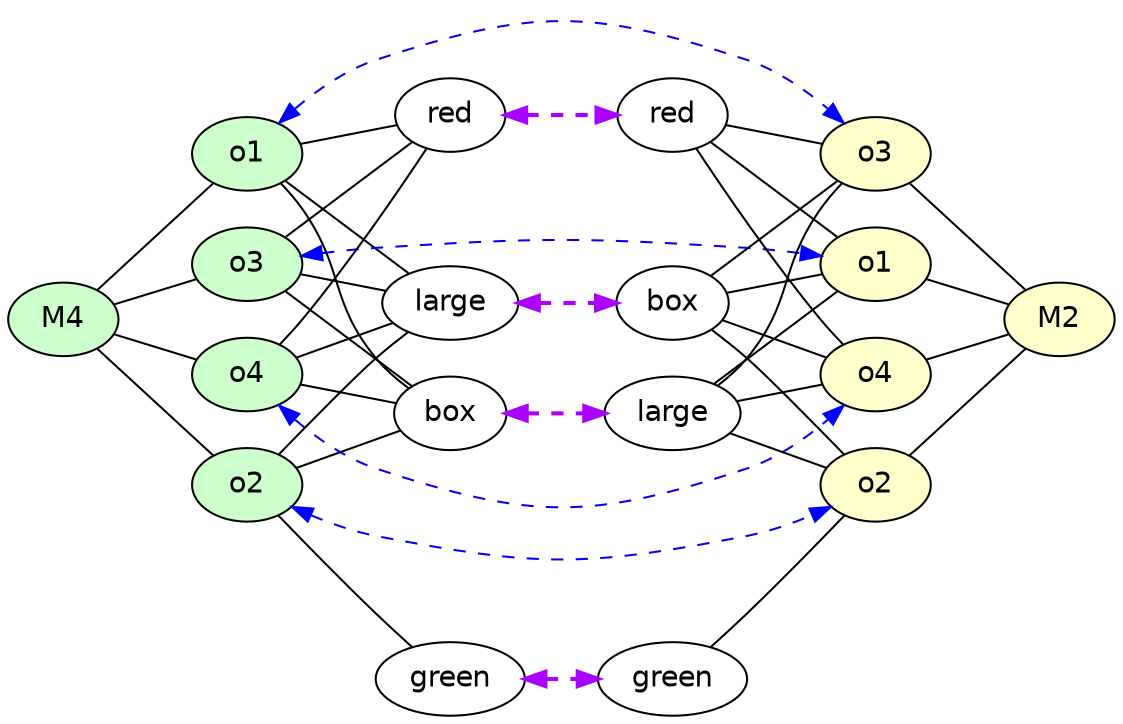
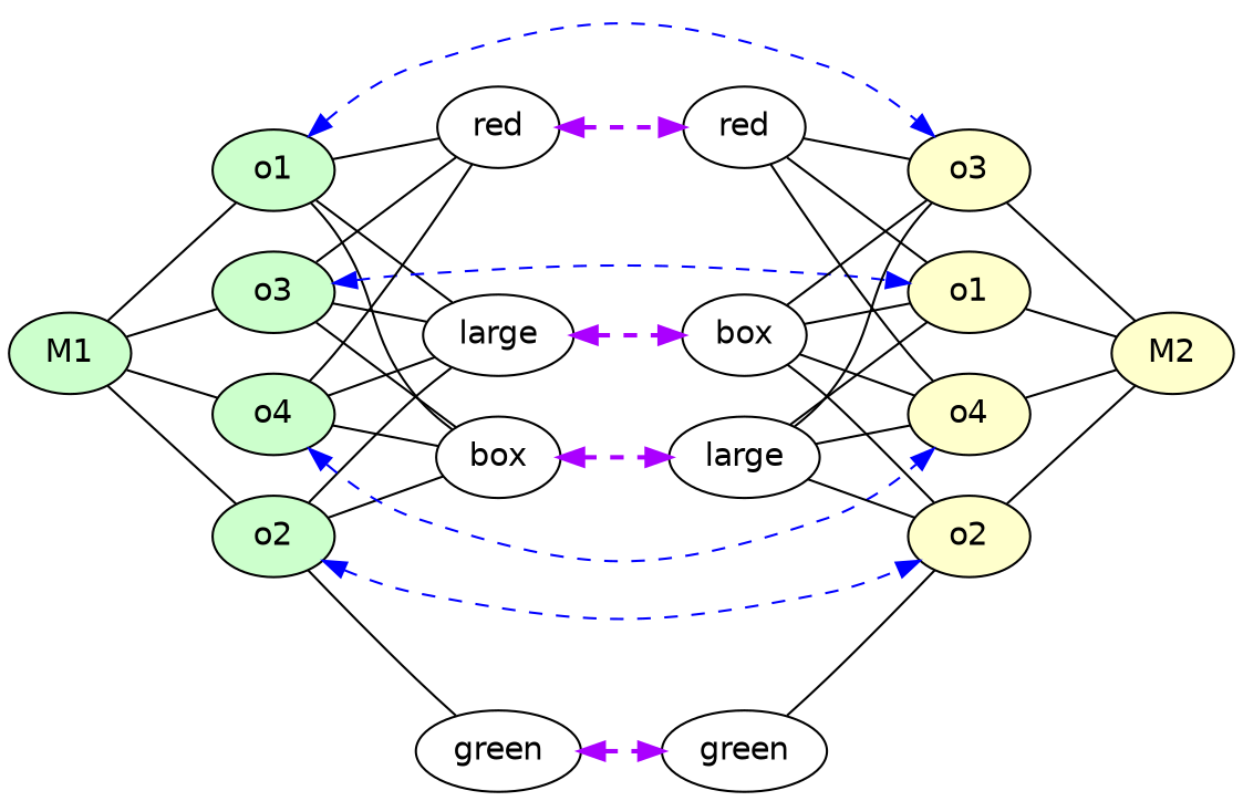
  strict digraph {
    rankdir=LR
    node [fontname=Helvetica shape=oval style=filled]
    edge [constraint=true dir=none]
-   M1 [fillcolor="#CCFFCC" height=0.5 width=0.75 label=M4]
+   M1 [fillcolor="#CCFFCC" height=0.5 width=0.75]
    n2 [fillcolor="#CCFFCC" height=0.5 label=o1 width=0.75]
    n3 [fillcolor="#CCFFCC" height=0.5 label=o2 width=0.75]
    n4 [fillcolor="#CCFFCC" height=0.5 label=o3 width=0.75]
    n5 [fillcolor="#CCFFCC" height=0.5 label=o4 width=0.75]
    n6 [height=0.5 label=red width=0.75 style=""]
    n7 [height=0.5 label=box width=0.75 style=""]
    n8 [height=0.5 label=large width=0.86659 style=""]
    n9 [fillcolor="#FFFFCC" height=0.5 label=o3 width=0.75]
    n10 [fillcolor="#FFFFCC" height=0.5 label=o2 width=0.75]
    n11 [height=0.5 label=green width=0.93881 style=""]
    n12 [fillcolor="#FFFFCC" height=0.5 label=o1 width=0.75]
    n13 [fillcolor="#FFFFCC" height=0.5 label=o4 width=0.75]
    M2 [fillcolor="#FFFFCC" height=0.5 width=0.75]
    n15 [height=0.5 label=red width=0.75 style=""]
    n16 [height=0.5 label=large width=0.86659 style=""]
    n17 [height=0.5 label=box width=0.75 style=""]
    n18 [height=0.5 label=green width=0.93881 style=""]
    M1 -> n2 [penwidth=1]
    M1 -> n3 [penwidth=1]
    M1 -> n4 [penwidth=1]
    M1 -> n5 [penwidth=1]
    n2 -> n6
    n2 -> n7
    n2 -> n8
    n2 -> n9 [color=blue dir=both penwidth=1 style=dashed]
    n3 -> n7
    n3 -> n8
    n3 -> n10 [color=blue dir=both penwidth=1 style=dashed]
    n3 -> n11
    n4 -> n6
    n4 -> n7
    n4 -> n8
    n4 -> n12 [color=blue dir=both penwidth=1 style=dashed]
    n5 -> n6
    n5 -> n7
    n5 -> n8
    n5 -> n13 [color=blue dir=both penwidth=1 style=dashed]
    n6 -> n15 [color="#AA00FF" dir=both penwidth=2 style=dashed]
    n7 -> n16 [color="#AA00FF" dir=both penwidth=2 style=dashed]
    n8 -> n17 [color="#AA00FF" dir=both penwidth=2 style=dashed]
    n9 -> M2 [penwidth=1]
    n10 -> M2 [penwidth=1]
    n11 -> n18 [color="#AA00FF" dir=both penwidth=2 style=dashed]
    n12 -> M2 [penwidth=1]
    n13 -> M2 [penwidth=1]
    n15 -> n9
    n15 -> n12
    n15 -> n13
    n16 -> n9
    n16 -> n10
    n16 -> n12
    n16 -> n13
    n17 -> n9
    n17 -> n10
    n17 -> n12
    n17 -> n13
    n18 -> n10
  }
